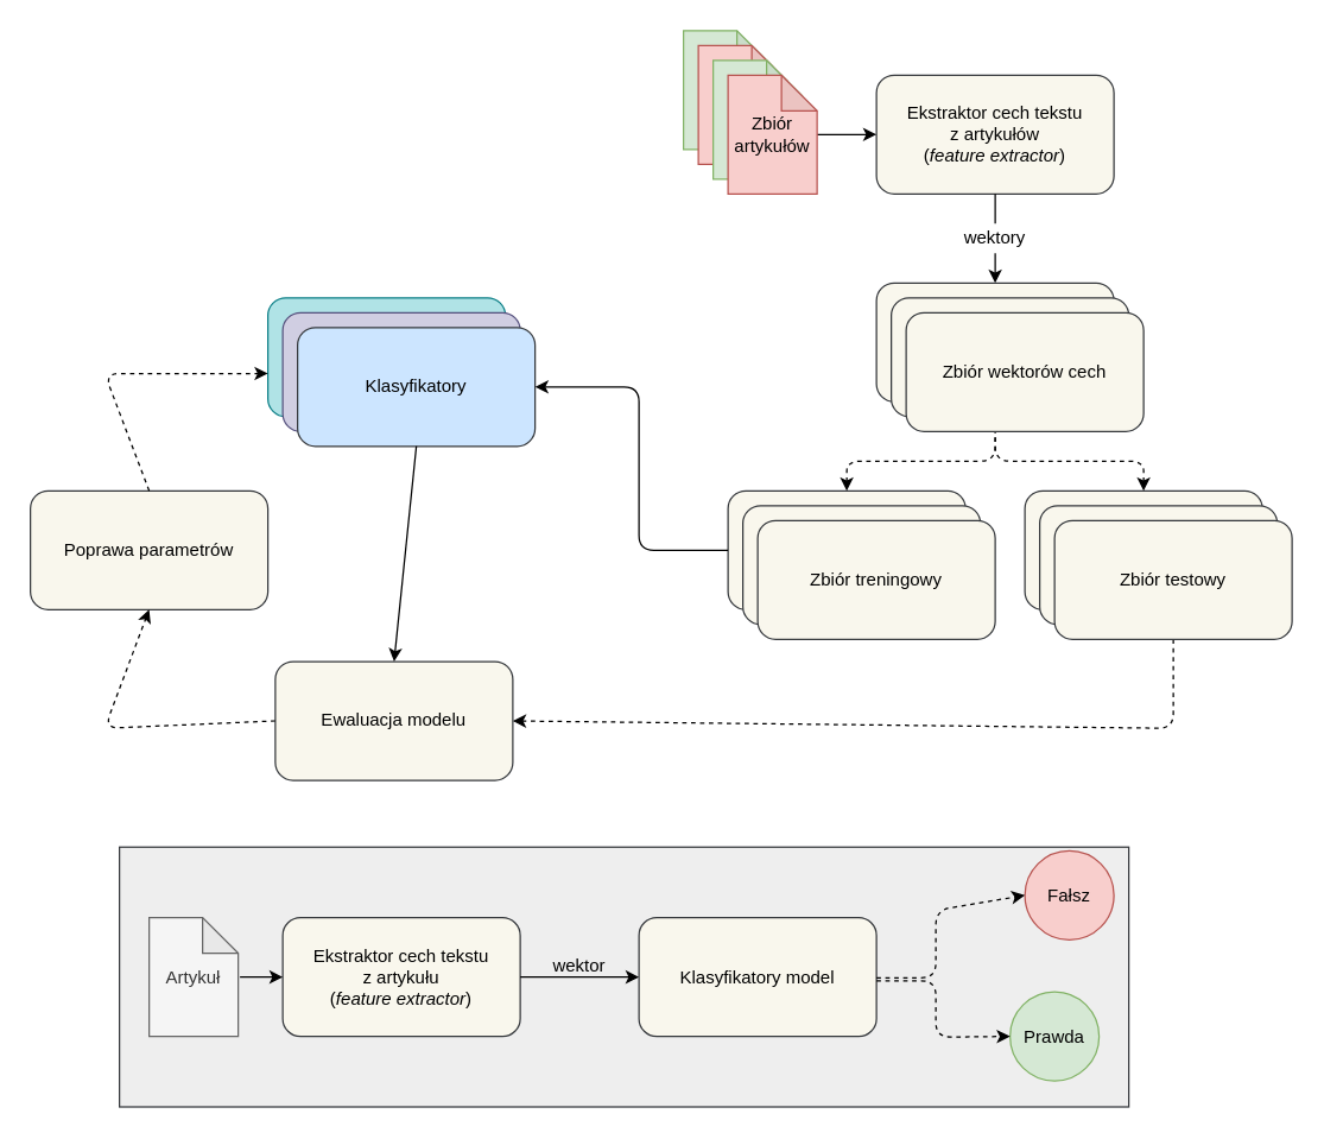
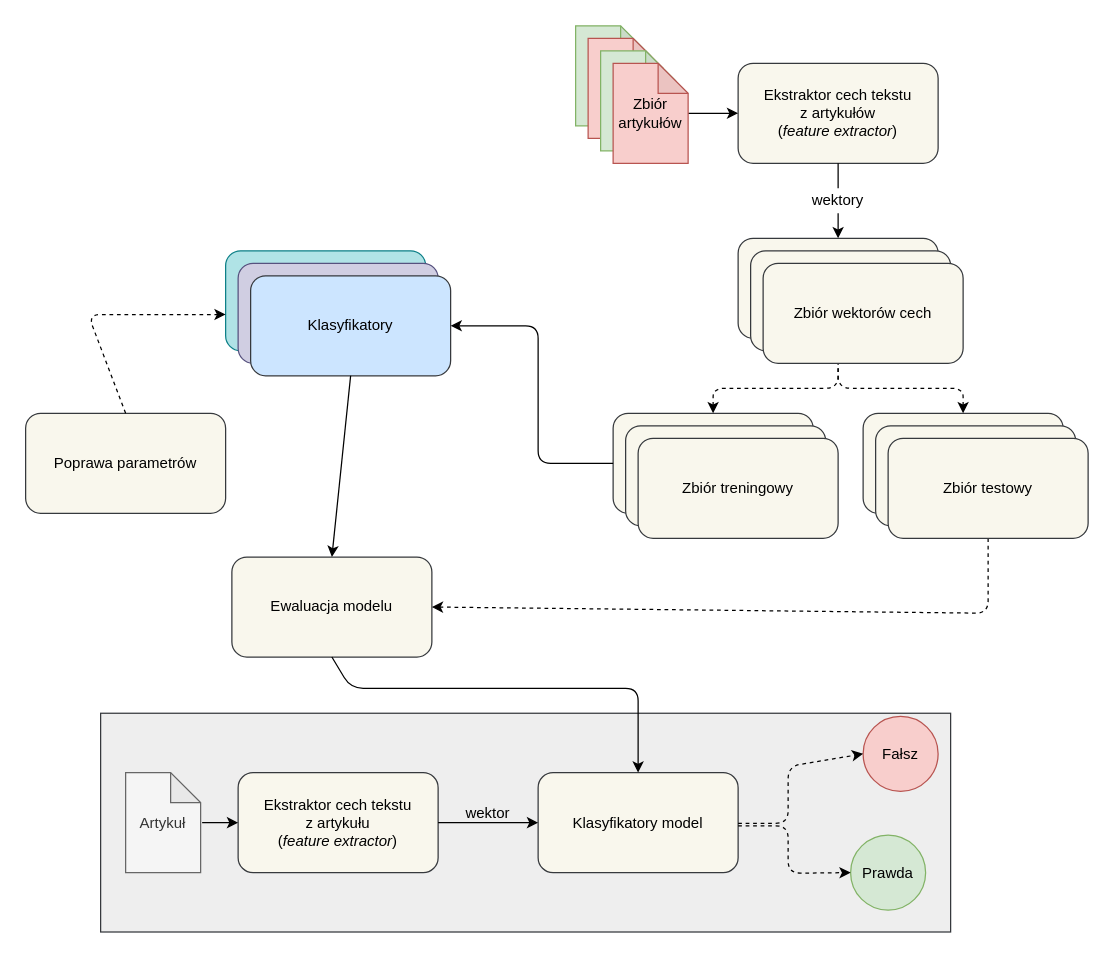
  <mxCell id="0" />
  <mxCell id="1" parent="0" />
  <mxCell id="2" value="" style="rounded=0;whiteSpace=wrap;html=1;fillColor=#eeeeee;strokeColor=#36393d;" parent="1" vertex="1"><mxGeometry x="80" y="570" width="680" height="175" as="geometry" /></mxCell>
  <mxCell id="3" value="Ekstraktor cech tekstu &lt;br&gt;z artykułów&lt;br&gt;(&lt;i&gt;feature extractor&lt;/i&gt;)" style="rounded=1;whiteSpace=wrap;html=1;fillColor=#f9f7ed;strokeColor=#36393d;" parent="1" vertex="1"><mxGeometry x="590" y="50" width="160" height="80" as="geometry" /></mxCell>
  <mxCell id="4" value="Zbiór treningowy" style="rounded=1;whiteSpace=wrap;html=1;fillColor=#f9f7ed;strokeColor=#36393d;" parent="1" vertex="1"><mxGeometry x="490" y="330" width="160" height="80" as="geometry" /></mxCell>
  <mxCell id="5" value="Zbiór testowy" style="rounded=1;whiteSpace=wrap;html=1;fillColor=#f9f7ed;strokeColor=#36393d;" parent="1" vertex="1"><mxGeometry x="690" y="330" width="160" height="80" as="geometry" /></mxCell>
  <mxCell id="6" value="Klasyfikatory" style="rounded=1;whiteSpace=wrap;html=1;fillColor=#b0e3e6;strokeColor=#0e8088;" parent="1" vertex="1"><mxGeometry x="180" y="200" width="160" height="80" as="geometry" /></mxCell>
  <mxCell id="7" value="Klasyfikatory" style="rounded=1;whiteSpace=wrap;html=1;fillColor=#d0cee2;strokeColor=#56517e;" parent="1" vertex="1"><mxGeometry x="190" y="210" width="160" height="80" as="geometry" /></mxCell>
  <mxCell id="8" value="Klasyfikatory" style="rounded=1;whiteSpace=wrap;html=1;fillColor=#cce5ff;strokeColor=#36393d;" parent="1" vertex="1"><mxGeometry x="200" y="220" width="160" height="80" as="geometry" /></mxCell>
  <mxCell id="9" value="Ewaluacja modelu" style="rounded=1;whiteSpace=wrap;html=1;fillColor=#f9f7ed;strokeColor=#36393d;" parent="1" vertex="1"><mxGeometry x="185" y="445" width="160" height="80" as="geometry" /></mxCell>
  <mxCell id="10" value="Klasyfikatory model" style="rounded=1;whiteSpace=wrap;html=1;fillColor=#f9f7ed;strokeColor=#36393d;" parent="1" vertex="1"><mxGeometry x="430" y="617.5" width="160" height="80" as="geometry" /></mxCell>
  <mxCell id="11" value="Poprawa parametrów" style="rounded=1;whiteSpace=wrap;html=1;fillColor=#f9f7ed;strokeColor=#36393d;" parent="1" vertex="1"><mxGeometry x="20" y="330" width="160" height="80" as="geometry" /></mxCell>
  <mxCell id="12" value="Artykuł" style="shape=note;whiteSpace=wrap;html=1;backgroundOutline=1;darkOpacity=0.05;size=24;fillColor=#f5f5f5;strokeColor=#666666;fontColor=#333333;" parent="1" vertex="1"><mxGeometry x="100" y="617.5" width="60" height="80" as="geometry" /></mxCell>
  <mxCell id="13" value="" style="endArrow=classic;html=1;exitX=1;exitY=0.5;exitDx=0;exitDy=0;" parent="1" target="3" edge="1"><mxGeometry width="50" height="50" relative="1" as="geometry"><mxPoint x="550" y="90" as="sourcePoint" /><mxPoint x="310" y="310" as="targetPoint" /></mxGeometry></mxCell>
  <mxCell id="14" value="" style="endArrow=classic;html=1;entryX=0.5;entryY=0;entryDx=0;entryDy=0;exitX=0.5;exitY=1;exitDx=0;exitDy=0;dashed=1;" parent="1" source="31" target="4" edge="1"><mxGeometry width="50" height="50" relative="1" as="geometry"><mxPoint x="400" y="380" as="sourcePoint" /><mxPoint x="450" y="330" as="targetPoint" /><Array as="points"><mxPoint x="670" y="310" /><mxPoint x="570" y="310" /></Array></mxGeometry></mxCell>
  <mxCell id="15" value="" style="endArrow=classic;html=1;entryX=0.5;entryY=0;entryDx=0;entryDy=0;exitX=0.5;exitY=1;exitDx=0;exitDy=0;dashed=1;" parent="1" source="31" target="5" edge="1"><mxGeometry width="50" height="50" relative="1" as="geometry"><mxPoint x="400" y="380" as="sourcePoint" /><mxPoint x="450" y="330" as="targetPoint" /><Array as="points"><mxPoint x="670" y="310" /><mxPoint x="770" y="310" /></Array></mxGeometry></mxCell>
  <mxCell id="16" value="" style="endArrow=classic;html=1;dashed=1;exitX=0.5;exitY=0;exitDx=0;exitDy=0;entryX=0;entryY=0.638;entryDx=0;entryDy=0;entryPerimeter=0;" parent="1" source="11" target="6" edge="1"><mxGeometry width="50" height="50" relative="1" as="geometry"><mxPoint x="400" y="380" as="sourcePoint" /><mxPoint x="450" y="330" as="targetPoint" /><Array as="points"><mxPoint x="70" y="251" /></Array></mxGeometry></mxCell>
- <mxCell id="17" value="" style="endArrow=classic;html=1;dashed=1;exitX=0;exitY=0.5;exitDx=0;exitDy=0;entryX=0.5;entryY=1;entryDx=0;entryDy=0;" parent="1" source="9" target="11" edge="1"><mxGeometry width="50" height="50" relative="1" as="geometry"><mxPoint x="400" y="380" as="sourcePoint" /><mxPoint x="450" y="330" as="targetPoint" /><Array as="points"><mxPoint x="70" y="490" /></Array></mxGeometry></mxCell>
  <mxCell id="18" value="" style="endArrow=classic;html=1;dashed=1;entryX=1;entryY=0.5;entryDx=0;entryDy=0;exitX=0.5;exitY=1;exitDx=0;exitDy=0;" parent="1" source="29" target="9" edge="1"><mxGeometry width="50" height="50" relative="1" as="geometry"><mxPoint x="400" y="380" as="sourcePoint" /><mxPoint x="450" y="330" as="targetPoint" /><Array as="points"><mxPoint x="790" y="490" /></Array></mxGeometry></mxCell>
  <mxCell id="19" value="" style="endArrow=classic;html=1;exitX=0.5;exitY=1;exitDx=0;exitDy=0;entryX=0.5;entryY=0;entryDx=0;entryDy=0;" parent="1" source="8" target="9" edge="1"><mxGeometry width="50" height="50" relative="1" as="geometry"><mxPoint x="400" y="380" as="sourcePoint" /><mxPoint x="450" y="330" as="targetPoint" /></mxGeometry></mxCell>
+ <mxCell id="20" value="" style="endArrow=classic;html=1;exitX=0.5;exitY=1;exitDx=0;exitDy=0;entryX=0.5;entryY=0;entryDx=0;entryDy=0;" parent="1" source="9" target="10" edge="1"><mxGeometry width="50" height="50" relative="1" as="geometry"><mxPoint x="400" y="380" as="sourcePoint" /><mxPoint x="450" y="330" as="targetPoint" /><Array as="points"><mxPoint x="280" y="550" /><mxPoint x="510" y="550" /></Array></mxGeometry></mxCell>
  <mxCell id="21" value="" style="endArrow=classic;html=1;entryX=0.5;entryY=0;entryDx=0;entryDy=0;exitX=0.5;exitY=1;exitDx=0;exitDy=0;" parent="1" source="44" target="31" edge="1"><mxGeometry width="50" height="50" relative="1" as="geometry"><mxPoint x="670" y="180" as="sourcePoint" /><mxPoint x="450" y="300" as="targetPoint" /></mxGeometry></mxCell>
  <mxCell id="22" value="Fałsz" style="ellipse;whiteSpace=wrap;html=1;aspect=fixed;fillColor=#f8cecc;strokeColor=#b85450;" parent="1" vertex="1"><mxGeometry x="690" y="572.5" width="60" height="60" as="geometry" /></mxCell>
  <mxCell id="23" value="Prawda" style="ellipse;whiteSpace=wrap;html=1;aspect=fixed;fillColor=#d5e8d4;strokeColor=#82b366;" parent="1" vertex="1"><mxGeometry x="680" y="667.5" width="60" height="60" as="geometry" /></mxCell>
  <mxCell id="24" value="" style="endArrow=classic;html=1;dashed=1;entryX=0;entryY=0.5;entryDx=0;entryDy=0;" parent="1" target="22" edge="1"><mxGeometry width="50" height="50" relative="1" as="geometry"><mxPoint x="590" y="658" as="sourcePoint" /><mxPoint x="680" y="657" as="targetPoint" /><Array as="points"><mxPoint x="630" y="658" /><mxPoint x="630" y="612.5" /></Array></mxGeometry></mxCell>
  <mxCell id="25" value="" style="endArrow=classic;html=1;exitX=0;exitY=0.5;exitDx=0;exitDy=0;entryX=1;entryY=0.5;entryDx=0;entryDy=0;" parent="1" source="4" target="8" edge="1"><mxGeometry width="50" height="50" relative="1" as="geometry"><mxPoint x="400" y="420" as="sourcePoint" /><mxPoint x="360" y="250" as="targetPoint" /><Array as="points"><mxPoint x="430" y="370" /><mxPoint x="430" y="260" /></Array></mxGeometry></mxCell>
  <mxCell id="26" value="Zbiór treningowy" style="rounded=1;whiteSpace=wrap;html=1;fillColor=#f9f7ed;strokeColor=#36393d;" parent="1" vertex="1"><mxGeometry x="500" y="340" width="160" height="80" as="geometry" /></mxCell>
  <mxCell id="27" value="Zbiór treningowy" style="rounded=1;whiteSpace=wrap;html=1;fillColor=#f9f7ed;strokeColor=#36393d;" parent="1" vertex="1"><mxGeometry x="510" y="350" width="160" height="80" as="geometry" /></mxCell>
  <mxCell id="28" value="Zbiór testowy" style="rounded=1;whiteSpace=wrap;html=1;fillColor=#f9f7ed;strokeColor=#36393d;" parent="1" vertex="1"><mxGeometry x="700" y="340" width="160" height="80" as="geometry" /></mxCell>
  <mxCell id="29" value="Zbiór testowy" style="rounded=1;whiteSpace=wrap;html=1;fillColor=#f9f7ed;strokeColor=#36393d;" parent="1" vertex="1"><mxGeometry x="710" y="350" width="160" height="80" as="geometry" /></mxCell>
  <mxCell id="30" value="" style="group" parent="1" vertex="1" connectable="0"><mxGeometry x="590" y="190" width="180" height="100" as="geometry" /></mxCell>
  <mxCell id="31" value="Zbiór wektorów cech" style="rounded=1;whiteSpace=wrap;html=1;fillColor=#f9f7ed;strokeColor=#36393d;" parent="30" vertex="1"><mxGeometry width="160" height="80" as="geometry" /></mxCell>
  <mxCell id="32" value="Zbiór wektorów cech" style="rounded=1;whiteSpace=wrap;html=1;fillColor=#f9f7ed;strokeColor=#36393d;" parent="30" vertex="1"><mxGeometry x="10" y="10" width="160" height="80" as="geometry" /></mxCell>
  <mxCell id="33" value="Zbiór wektorów cech" style="rounded=1;whiteSpace=wrap;html=1;fillColor=#f9f7ed;strokeColor=#36393d;" parent="30" vertex="1"><mxGeometry x="20" y="20" width="160" height="80" as="geometry" /></mxCell>
  <mxCell id="34" value="" style="group" parent="1" vertex="1" connectable="0"><mxGeometry x="460" y="20" width="90" height="110" as="geometry" /></mxCell>
  <mxCell id="35" value="Artykuł" style="shape=note;whiteSpace=wrap;html=1;backgroundOutline=1;darkOpacity=0.05;size=24;fillColor=#d5e8d4;strokeColor=#82b366;" parent="34" vertex="1"><mxGeometry width="60" height="80" as="geometry" /></mxCell>
  <mxCell id="36" value="Artykuł" style="shape=note;whiteSpace=wrap;html=1;backgroundOutline=1;darkOpacity=0.05;size=24;fillColor=#f8cecc;strokeColor=#b85450;" parent="34" vertex="1"><mxGeometry x="10" y="10" width="60" height="80" as="geometry" /></mxCell>
  <mxCell id="37" value="Artykuł" style="shape=note;whiteSpace=wrap;html=1;backgroundOutline=1;darkOpacity=0.05;size=24;fillColor=#d5e8d4;strokeColor=#82b366;" parent="34" vertex="1"><mxGeometry x="20" y="20" width="60" height="80" as="geometry" /></mxCell>
  <mxCell id="38" value="Zbiór artykułów" style="shape=note;whiteSpace=wrap;html=1;backgroundOutline=1;darkOpacity=0.05;size=24;fillColor=#f8cecc;strokeColor=#b85450;" parent="34" vertex="1"><mxGeometry x="30" y="30" width="60" height="80" as="geometry" /></mxCell>
  <mxCell id="39" value="Ekstraktor cech tekstu &lt;br&gt;z artykułu&lt;br&gt;(&lt;i&gt;feature extractor&lt;/i&gt;)" style="rounded=1;whiteSpace=wrap;html=1;fillColor=#f9f7ed;strokeColor=#36393d;" parent="1" vertex="1"><mxGeometry x="190" y="617.5" width="160" height="80" as="geometry" /></mxCell>
  <mxCell id="40" value="" style="endArrow=classic;html=1;exitX=1.02;exitY=0.5;exitDx=0;exitDy=0;exitPerimeter=0;rounded=0;" parent="1" source="12" target="39" edge="1"><mxGeometry width="50" height="50" relative="1" as="geometry"><mxPoint x="301.2" y="657.5" as="sourcePoint" /><mxPoint x="410" y="657.5" as="targetPoint" /></mxGeometry></mxCell>
  <mxCell id="41" value="" style="endArrow=classic;html=1;entryX=0;entryY=0.5;entryDx=0;entryDy=0;exitX=1;exitY=0.5;exitDx=0;exitDy=0;" parent="1" source="39" target="10" edge="1"><mxGeometry width="50" height="50" relative="1" as="geometry"><mxPoint x="370" y="420" as="sourcePoint" /><mxPoint x="420" y="370" as="targetPoint" /></mxGeometry></mxCell>
  <mxCell id="42" value="wektor" style="text;html=1;strokeColor=none;fillColor=none;align=center;verticalAlign=middle;whiteSpace=wrap;rounded=0;" parent="1" vertex="1"><mxGeometry x="370" y="640" width="40" height="20" as="geometry" /></mxCell>
  <mxCell id="43" value="" style="endArrow=classic;html=1;dashed=1;entryX=0;entryY=0.5;entryDx=0;entryDy=0;" parent="1" target="23" edge="1"><mxGeometry width="50" height="50" relative="1" as="geometry"><mxPoint x="590" y="660" as="sourcePoint" /><mxPoint x="690" y="622.5" as="targetPoint" /><Array as="points"><mxPoint x="630" y="660" /><mxPoint x="630" y="698" /></Array></mxGeometry></mxCell>
  <mxCell id="44" value="wektory" style="text;html=1;strokeColor=none;fillColor=none;align=center;verticalAlign=middle;whiteSpace=wrap;rounded=0;" parent="1" vertex="1"><mxGeometry x="650" y="150" width="40" height="20" as="geometry" /></mxCell>
  <mxCell id="45" value="" style="endArrow=none;html=1;entryX=0.5;entryY=0;entryDx=0;entryDy=0;exitX=0.5;exitY=1;exitDx=0;exitDy=0;endFill=0;" parent="1" source="3" target="44" edge="1"><mxGeometry width="50" height="50" relative="1" as="geometry"><mxPoint x="670" y="130" as="sourcePoint" /><mxPoint x="670" y="190" as="targetPoint" /></mxGeometry></mxCell>
